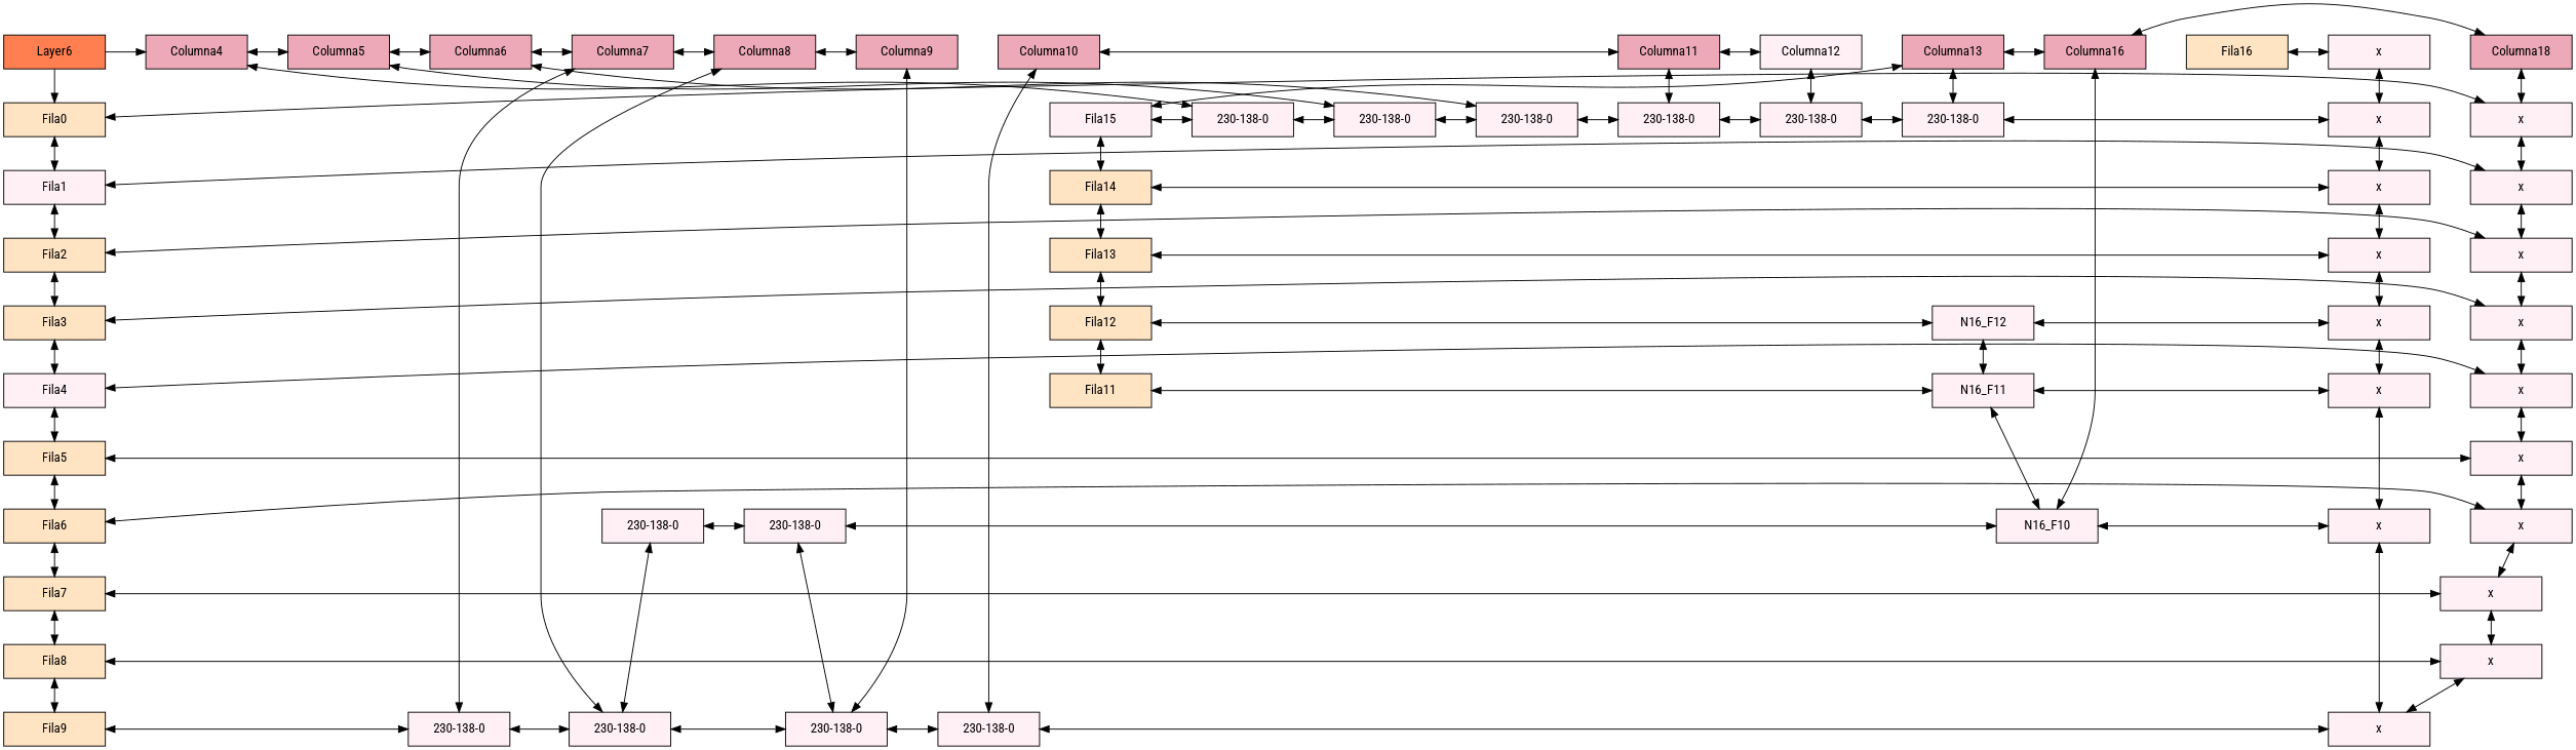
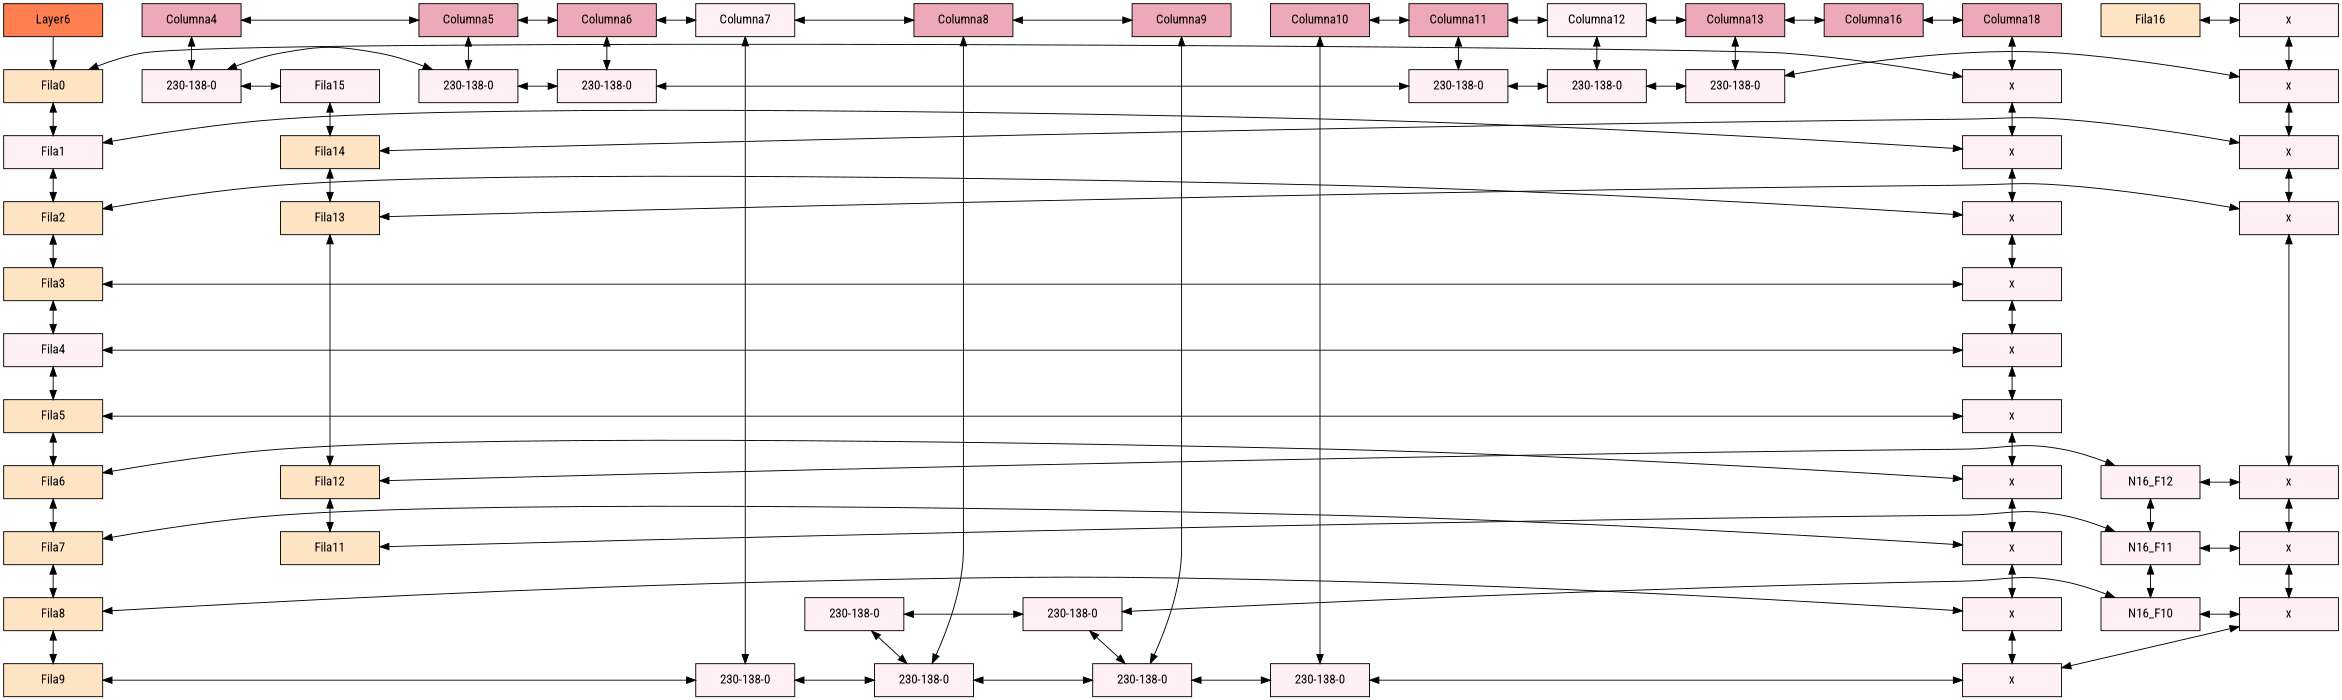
  digraph {
    fontname="Roboto Condensed"
    nodesep=0.6
    ranksep=0.5
    node [fillcolor=lavenderblush1 fontname="Roboto Condensed" group=19 shape=box style=filled]
    edge [fontname="Roboto Condensed" dir=both]
    n1 [fillcolor=coral group=0 label=Layer6 width=1.5]
    n2 [fillcolor=pink2 group=5 label=Columna4 width=1.5]
    n3 [fillcolor=pink2 group=6 label=Columna5 width=1.5]
    n4 [fillcolor=pink2 group=7 label=Columna6 width=1.5]
-   n5 [fillcolor=pink2 group=8 label=Columna7 width=1.5]
+   n5 [group=8 label=Columna7 width=1.5]
    n6 [fillcolor=pink2 group=9 label=Columna8 width=1.5]
    n7 [fillcolor=pink2 group=10 label=Columna9 width=1.5]
    n8 [fillcolor=pink2 group=11 label=Columna10 width=1.5]
    n9 [fillcolor=pink2 group=12 label=Columna11 width=1.5]
    n10 [group=13 label=Columna12 width=1.5]
    n11 [fillcolor=pink2 group=14 label=Columna13 width=1.5]
    n12 [fillcolor=pink2 group=17 label=Columna16 width=1.5]
    n13 [fillcolor=pink2 label=Columna18 width=1.5]
    n14 [fillcolor=bisque1 group=0 label=Fila11 width=1.5]
    N16_F11 [group=17 width=1.5]
    n16 [label="x" width=1.5]
    n17 [fillcolor=bisque1 group=0 label=Fila0 width=1.5]
    n18 [label="x" width=1.5]
    n19 [group=0 label=Fila1 width=1.5]
    n20 [label="x" width=1.5]
    n21 [fillcolor=bisque1 group=0 label=Fila2 width=1.5]
    n22 [label="x" width=1.5]
    n23 [fillcolor=bisque1 group=0 label=Fila3 width=1.5]
    n24 [label="x" width=1.5]
    n25 [group=0 label=Fila4 width=1.5]
    n26 [label="x" width=1.5]
    n27 [fillcolor=bisque1 group=0 label=Fila5 width=1.5]
    n28 [label="x" width=1.5]
    n29 [fillcolor=bisque1 group=0 label=Fila6 width=1.5]
    n30 [label="x" width=1.5]
    n31 [fillcolor=bisque1 group=0 label=Fila7 width=1.5]
    n32 [label="x" width=1.5]
    n33 [fillcolor=bisque1 group=0 label=Fila8 width=1.5]
    n34 [label="x" width=1.5]
    n35 [fillcolor=bisque1 group=0 label=Fila9 width=1.5]
    n36 [group=8 label="230-138-0" width=1.5]
    n37 [group=9 label="230-138-0" width=1.5]
    n38 [group=10 label="230-138-0" width=1.5]
    n39 [group=11 label="230-138-0" width=1.5]
    n40 [label="x" width=1.5]
    n41 [group=9 label="230-138-0" width=1.5]
    n42 [group=10 label="230-138-0" width=1.5]
    N16_F10 [group=17 width=1.5]
    n44 [label="x" width=1.5]
    n45 [fillcolor=bisque1 group=0 label=Fila12 width=1.5]
    N16_F12 [group=17 width=1.5]
    n47 [label="x" width=1.5]
    n48 [fillcolor=bisque1 group=0 label=Fila13 width=1.5]
    n49 [label="x" width=1.5]
    n50 [fillcolor=bisque1 group=0 label=Fila14 width=1.5]
    n51 [label="x" width=1.5]
    n52 [group=0 label=Fila15 width=1.5]
    n53 [group=5 label="230-138-0" width=1.5]
    n54 [group=6 label="230-138-0" width=1.5]
    n55 [group=7 label="230-138-0" width=1.5]
    n56 [group=12 label="230-138-0" width=1.5]
    n57 [group=13 label="230-138-0" width=1.5]
    n58 [group=14 label="230-138-0" width=1.5]
    n59 [label="x" width=1.5]
    n60 [fillcolor=bisque1 group=0 label=Fila16 width=1.5]
    n61 [label="x" width=1.5]
    subgraph sub_1 {
      rank=same
      n1
      n2
      n3
      n4
      n5
      n6
      n7
      n8
      n9
      n10
      n11
      n12
      n13
    }
    subgraph sub_2 {
      rank=same
      n14
      N16_F11
      n16
    }
    subgraph sub_3 {
      rank=same
      n17
      n18
    }
    subgraph sub_4 {
      rank=same
      n19
      n20
    }
    subgraph sub_5 {
      rank=same
      n21
      n22
    }
    subgraph sub_6 {
      rank=same
      n23
      n24
    }
    subgraph sub_7 {
      rank=same
      n25
      n26
    }
    subgraph sub_8 {
      rank=same
      n27
      n28
    }
    subgraph sub_9 {
      rank=same
      n29
      n30
    }
    subgraph sub_10 {
      rank=same
      n31
      n32
    }
    subgraph sub_11 {
      rank=same
      n33
      n34
    }
    subgraph sub_12 {
      rank=same
      n35
      n36
      n37
      n38
      n39
      n40
    }
    subgraph sub_13 {
      rank=same
      n41
      n42
      N16_F10
      n44
    }
    subgraph sub_14 {
      rank=same
      n45
      N16_F12
      n47
    }
    subgraph sub_15 {
      rank=same
      n48
      n49
    }
    subgraph sub_16 {
      rank=same
      n50
      n51
    }
    subgraph sub_17 {
      rank=same
      n52
      n53
      n54
      n55
      n56
      n57
      n58
      n59
    }
    subgraph sub_18 {
      rank=same
      n60
      n61
    }
-   n1 -> n2 [dir=""]
    n1 -> n17 [dir=""]
    n2 -> n3
    n2 -> n53
    n3 -> n4
    n3 -> n54
    n4 -> n5
    n4 -> n55
    n5 -> n6
    n5 -> n36
    n6 -> n7
    n6 -> n37
    n7 -> n38
    n8 -> n9
    n8 -> n39
    n9 -> n10
    n9 -> n56
-   n52 -> n11
+   n10 -> n11
    n10 -> n57
    n11 -> n12
    n11 -> n58
    n12 -> n13
-   n12 -> N16_F10
    n13 -> n18
    n14 -> N16_F11
    n14 -> n45
    N16_F11 -> n16
    N16_F11 -> N16_F10
    n16 -> n44
    n17 -> n18
    n17 -> n19
    n19 -> n20
    n19 -> n21
    n20 -> n18
    n21 -> n22
    n21 -> n23
    n22 -> n20
    n23 -> n24
    n23 -> n25
    n24 -> n22
    n25 -> n26
    n25 -> n27
    n26 -> n24
    n27 -> n28
    n27 -> n29
    n28 -> n26
    n29 -> n30
    n29 -> n31
    n30 -> n28
    n31 -> n32
    n31 -> n33
    n32 -> n30
    n33 -> n34
    n33 -> n35
    n34 -> n32
    n35 -> n36
    n36 -> n37
    n37 -> n38
    n38 -> n39
    n39 -> n40
    n40 -> n34
    n41 -> n37
    n41 -> n42
    n42 -> n38
    n42 -> N16_F10
    N16_F10 -> n44
    n44 -> n40
    n45 -> N16_F12
    n45 -> n48
    N16_F12 -> N16_F11
    N16_F12 -> n47
    n47 -> n16
    n48 -> n49
    n48 -> n50
    n49 -> n47
    n50 -> n51
    n50 -> n52
    n51 -> n49
    n52 -> n53
    n53 -> n54
    n54 -> n55
    n55 -> n56
    n56 -> n57
    n57 -> n58
    n58 -> n59
    n59 -> n51
    n60 -> n61
    n61 -> n59
  }
